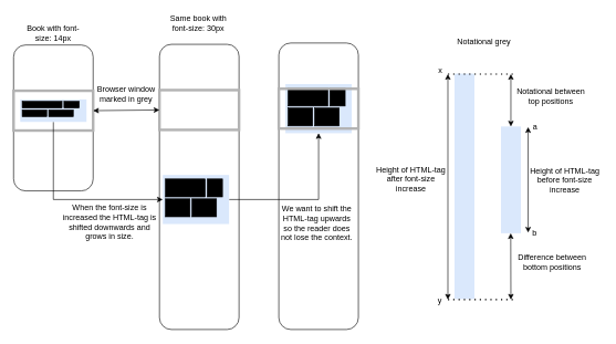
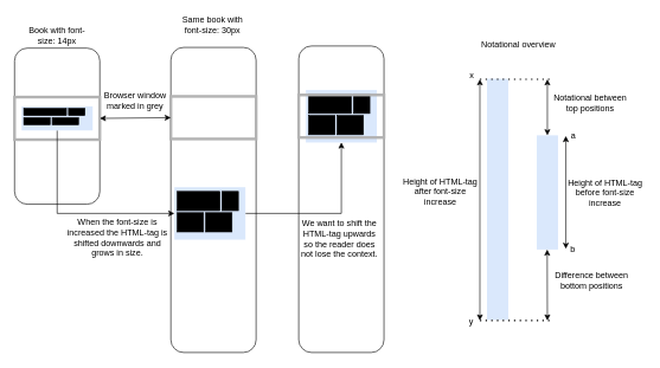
  <mxCell id="0" />
  <mxCell id="1" parent="0" />
  <mxCell id="2" value="" style="rounded=0;whiteSpace=wrap;html=1;fillColor=#dae8fc;strokeColor=none;" vertex="1" parent="1"><mxGeometry x="685" y="110.12" width="30" height="340" as="geometry" /></mxCell>
  <mxCell id="3" value="" style="rounded=1;whiteSpace=wrap;html=1;" vertex="1" parent="1"><mxGeometry x="420" y="64" width="120" height="432" as="geometry" /></mxCell>
  <mxCell id="4" value="" style="rounded=1;whiteSpace=wrap;html=1;" parent="1" vertex="1"><mxGeometry x="240" y="66" width="120" height="430" as="geometry" /></mxCell>
  <mxCell id="5" value="" style="rounded=1;whiteSpace=wrap;html=1;" parent="1" vertex="1"><mxGeometry x="20" y="67" width="120" height="220" as="geometry" /></mxCell>
  <mxCell id="6" value="" style="rounded=0;whiteSpace=wrap;html=1;fillColor=none;strokeColor=#B3B3B3;strokeWidth=4;" parent="1" vertex="1"><mxGeometry x="20" y="136" width="120" height="60" as="geometry" /></mxCell>
  <mxCell id="7" value="" style="rounded=0;whiteSpace=wrap;html=1;fillColor=none;strokeColor=#B3B3B3;strokeWidth=4;" parent="1" vertex="1"><mxGeometry x="240" y="135" width="120" height="60" as="geometry" /></mxCell>
  <mxCell id="8" value="" style="endArrow=classic;startArrow=classic;html=1;rounded=0;entryX=0;entryY=0.5;entryDx=0;entryDy=0;exitX=1;exitY=0.5;exitDx=0;exitDy=0;" parent="1" source="6" target="7" edge="1"><mxGeometry width="50" height="50" relative="1" as="geometry"><mxPoint x="210" y="247" as="sourcePoint" /><mxPoint x="260" y="197" as="targetPoint" /></mxGeometry></mxCell>
  <mxCell id="9" value="Book with font-size: 14px" style="text;html=1;strokeColor=none;fillColor=none;align=center;verticalAlign=middle;whiteSpace=wrap;rounded=0;strokeWidth=3;" parent="1" vertex="1"><mxGeometry x="30" y="35" width="100" height="30" as="geometry" /></mxCell>
  <mxCell id="10" value="Same book with font-size: 30px" style="text;html=1;strokeColor=none;fillColor=none;align=center;verticalAlign=middle;whiteSpace=wrap;rounded=0;strokeWidth=3;" parent="1" vertex="1"><mxGeometry x="249" y="20" width="100" height="30" as="geometry" /></mxCell>
  <mxCell id="11" value="Browser window marked in grey" style="text;html=1;strokeColor=none;fillColor=none;align=center;verticalAlign=middle;whiteSpace=wrap;rounded=0;strokeWidth=4;" parent="1" vertex="1"><mxGeometry x="140" y="126" width="100" height="30" as="geometry" /></mxCell>
  <mxCell id="12" style="edgeStyle=orthogonalEdgeStyle;rounded=0;orthogonalLoop=1;jettySize=auto;html=1;exitX=0.5;exitY=1;exitDx=0;exitDy=0;entryX=0;entryY=0.5;entryDx=0;entryDy=0;" edge="1" parent="1" source="13" target="19"><mxGeometry relative="1" as="geometry" /></mxCell>
  <mxCell id="13" value="" style="rounded=0;whiteSpace=wrap;html=1;fillColor=#dae8fc;strokeColor=none;" vertex="1" parent="1"><mxGeometry x="30" y="149" width="100" height="34" as="geometry" /></mxCell>
  <mxCell id="14" value="" style="rounded=0;whiteSpace=wrap;html=1;fillColor=#000000;" vertex="1" parent="1"><mxGeometry x="33" y="152" width="60" height="10" as="geometry" /></mxCell>
  <mxCell id="15" value="" style="rounded=0;whiteSpace=wrap;html=1;fillColor=#000000;" vertex="1" parent="1"><mxGeometry x="96" y="152" width="23" height="10" as="geometry" /></mxCell>
  <mxCell id="16" value="" style="rounded=0;whiteSpace=wrap;html=1;fillColor=#000000;" vertex="1" parent="1"><mxGeometry x="33" y="165" width="37" height="10" as="geometry" /></mxCell>
  <mxCell id="17" value="" style="rounded=0;whiteSpace=wrap;html=1;fillColor=#000000;" vertex="1" parent="1"><mxGeometry x="73" y="165" width="37" height="10" as="geometry" /></mxCell>
  <mxCell id="18" style="edgeStyle=orthogonalEdgeStyle;rounded=0;orthogonalLoop=1;jettySize=auto;html=1;exitX=1;exitY=0.5;exitDx=0;exitDy=0;entryX=0.5;entryY=1;entryDx=0;entryDy=0;" edge="1" parent="1" source="19" target="25"><mxGeometry relative="1" as="geometry" /></mxCell>
  <mxCell id="19" value="" style="rounded=0;whiteSpace=wrap;html=1;fillColor=#dae8fc;strokeColor=none;" vertex="1" parent="1"><mxGeometry x="245" y="263" width="100" height="74" as="geometry" /></mxCell>
  <mxCell id="20" value="" style="rounded=0;whiteSpace=wrap;html=1;fillColor=#000000;" vertex="1" parent="1"><mxGeometry x="249" y="269" width="60" height="27" as="geometry" /></mxCell>
  <mxCell id="21" value="" style="rounded=0;whiteSpace=wrap;html=1;fillColor=#000000;" vertex="1" parent="1"><mxGeometry x="312" y="269" width="23" height="27" as="geometry" /></mxCell>
  <mxCell id="22" value="" style="rounded=0;whiteSpace=wrap;html=1;fillColor=#000000;" vertex="1" parent="1"><mxGeometry x="249" y="299" width="37" height="27" as="geometry" /></mxCell>
  <mxCell id="23" value="" style="rounded=0;whiteSpace=wrap;html=1;fillColor=#000000;" vertex="1" parent="1"><mxGeometry x="289" y="299" width="37" height="27" as="geometry" /></mxCell>
  <mxCell id="24" value="When the font-size is increased the HTML-tag is shifted downwards and grows in size." style="text;html=1;strokeColor=none;fillColor=none;align=center;verticalAlign=middle;whiteSpace=wrap;rounded=0;strokeWidth=4;" vertex="1" parent="1"><mxGeometry x="90" y="319" width="150" height="30" as="geometry" /></mxCell>
  <mxCell id="25" value="" style="rounded=0;whiteSpace=wrap;html=1;fillColor=#dae8fc;strokeColor=none;" vertex="1" parent="1"><mxGeometry x="430" y="126" width="100" height="74" as="geometry" /></mxCell>
  <mxCell id="26" value="" style="rounded=0;whiteSpace=wrap;html=1;fillColor=#000000;" vertex="1" parent="1"><mxGeometry x="434" y="132" width="60" height="27" as="geometry" /></mxCell>
  <mxCell id="27" value="" style="rounded=0;whiteSpace=wrap;html=1;fillColor=#000000;" vertex="1" parent="1"><mxGeometry x="497" y="132" width="23" height="27" as="geometry" /></mxCell>
  <mxCell id="28" value="" style="rounded=0;whiteSpace=wrap;html=1;fillColor=#000000;" vertex="1" parent="1"><mxGeometry x="434" y="162" width="37" height="27" as="geometry" /></mxCell>
  <mxCell id="29" value="" style="rounded=0;whiteSpace=wrap;html=1;fillColor=#000000;" vertex="1" parent="1"><mxGeometry x="474" y="162" width="37" height="27" as="geometry" /></mxCell>
  <mxCell id="30" value="" style="rounded=0;whiteSpace=wrap;html=1;fillColor=none;strokeColor=#B3B3B3;strokeWidth=4;" vertex="1" parent="1"><mxGeometry x="420" y="133" width="120" height="60" as="geometry" /></mxCell>
  <mxCell id="31" value="We want to shift the HTML-tag upwards so the reader does not lose the context." style="text;html=1;strokeColor=none;fillColor=none;align=center;verticalAlign=middle;whiteSpace=wrap;rounded=0;strokeWidth=4;" vertex="1" parent="1"><mxGeometry x="422" y="321.38" width="111" height="30" as="geometry" /></mxCell>
  <mxCell id="32" value="" style="rounded=0;whiteSpace=wrap;html=1;fillColor=#dae8fc;strokeColor=none;" vertex="1" parent="1"><mxGeometry x="755" y="189.87" width="30" height="161" as="geometry" /></mxCell>
  <mxCell id="33" value="" style="endArrow=classic;startArrow=classic;html=1;rounded=0;" edge="1" parent="1"><mxGeometry width="50" height="50" relative="1" as="geometry"><mxPoint x="675" y="450.87" as="sourcePoint" /><mxPoint x="675" y="110.87" as="targetPoint" /></mxGeometry></mxCell>
  <mxCell id="34" value="Height of HTML-tag after font-size increase" style="text;html=1;strokeColor=none;fillColor=none;align=center;verticalAlign=middle;whiteSpace=wrap;rounded=0;strokeWidth=4;" vertex="1" parent="1"><mxGeometry x="564" y="253.87" width="111" height="30" as="geometry" /></mxCell>
  <mxCell id="35" value="Height of HTML-tag before font-size increase" style="text;html=1;strokeColor=none;fillColor=none;align=center;verticalAlign=middle;whiteSpace=wrap;rounded=0;strokeWidth=4;" vertex="1" parent="1"><mxGeometry x="796" y="255.87" width="111" height="30" as="geometry" /></mxCell>
  <mxCell id="36" value="" style="endArrow=classic;startArrow=classic;html=1;rounded=0;" edge="1" parent="1"><mxGeometry width="50" height="50" relative="1" as="geometry"><mxPoint x="796" y="190.87" as="sourcePoint" /><mxPoint x="796" y="349.87" as="targetPoint" /></mxGeometry></mxCell>
  <mxCell id="37" value="" style="endArrow=classic;startArrow=classic;html=1;rounded=0;entryX=0.5;entryY=0;entryDx=0;entryDy=0;" edge="1" parent="1" target="32"><mxGeometry width="50" height="50" relative="1" as="geometry"><mxPoint x="770" y="110.87" as="sourcePoint" /><mxPoint x="775" y="270.87" as="targetPoint" /></mxGeometry></mxCell>
  <mxCell id="38" value="" style="endArrow=classic;startArrow=classic;html=1;rounded=0;" edge="1" parent="1"><mxGeometry width="50" height="50" relative="1" as="geometry"><mxPoint x="769.75" y="350.87" as="sourcePoint" /><mxPoint x="770" y="450.87" as="targetPoint" /></mxGeometry></mxCell>
  <mxCell id="39" value="" style="endArrow=none;dashed=1;html=1;dashPattern=1 3;strokeWidth=2;rounded=0;" edge="1" parent="1"><mxGeometry width="50" height="50" relative="1" as="geometry"><mxPoint x="675" y="450.87" as="sourcePoint" /><mxPoint x="775" y="450.87" as="targetPoint" /></mxGeometry></mxCell>
  <mxCell id="40" value="" style="endArrow=none;dashed=1;html=1;dashPattern=1 3;strokeWidth=2;rounded=0;" edge="1" parent="1"><mxGeometry width="50" height="50" relative="1" as="geometry"><mxPoint x="675" y="110.87" as="sourcePoint" /><mxPoint x="775" y="110.87" as="targetPoint" /></mxGeometry></mxCell>
  <mxCell id="41" value="Notational between top positions" style="text;html=1;strokeColor=none;fillColor=none;align=center;verticalAlign=middle;whiteSpace=wrap;rounded=0;strokeWidth=4;" vertex="1" parent="1"><mxGeometry x="775" y="129.87" width="111" height="30" as="geometry" /></mxCell>
  <mxCell id="42" value="Difference between bottom positions" style="text;html=1;strokeColor=none;fillColor=none;align=center;verticalAlign=middle;whiteSpace=wrap;rounded=0;strokeWidth=4;" vertex="1" parent="1"><mxGeometry x="777" y="378.87" width="111" height="30" as="geometry" /></mxCell>
- <mxCell id="43" value="Notational grey" style="text;html=1;strokeColor=none;fillColor=none;align=center;verticalAlign=middle;whiteSpace=wrap;rounded=0;strokeWidth=4;" vertex="1" parent="1"><mxGeometry x="674" y="47" width="111" height="30" as="geometry" /></mxCell>
+ <mxCell id="43" value="Notational overview" style="text;html=1;strokeColor=none;fillColor=none;align=center;verticalAlign=middle;whiteSpace=wrap;rounded=0;strokeWidth=4;" vertex="1" parent="1"><mxGeometry x="674" y="47" width="111" height="30" as="geometry" /></mxCell>
  <mxCell id="44" value="x" style="text;html=1;strokeColor=none;fillColor=none;align=center;verticalAlign=middle;whiteSpace=wrap;rounded=0;strokeWidth=4;" vertex="1" parent="1"><mxGeometry x="649" y="91" width="30" height="30" as="geometry" /></mxCell>
  <mxCell id="45" value="y&lt;span style=&quot;color: rgba(0, 0, 0, 0); font-family: monospace; font-size: 0px; text-align: start;&quot;&gt;%3CmxGraphModel%3E%3Croot%3E%3CmxCell%20id%3D%220%22%2F%3E%3CmxCell%20id%3D%221%22%20parent%3D%220%22%2F%3E%3CmxCell%20id%3D%222%22%20value%3D%22x%22%20style%3D%22text%3Bhtml%3D1%3BstrokeColor%3Dnone%3BfillColor%3Dnone%3Balign%3Dcenter%3BverticalAlign%3Dmiddle%3BwhiteSpace%3Dwrap%3Brounded%3D0%3BstrokeWidth%3D4%3B%22%20vertex%3D%221%22%20parent%3D%221%22%3E%3CmxGeometry%20x%3D%22789%22%20y%3D%22210%22%20width%3D%2230%22%20height%3D%2230%22%20as%3D%22geometry%22%2F%3E%3C%2FmxCell%3E%3C%2Froot%3E%3C%2FmxGraphModel%3E&lt;/span&gt;" style="text;html=1;strokeColor=none;fillColor=none;align=center;verticalAlign=middle;whiteSpace=wrap;rounded=0;strokeWidth=4;" vertex="1" parent="1"><mxGeometry x="648" y="437" width="30" height="30" as="geometry" /></mxCell>
  <mxCell id="46" value="b" style="text;html=1;strokeColor=none;fillColor=none;align=center;verticalAlign=middle;whiteSpace=wrap;rounded=0;strokeWidth=4;" vertex="1" parent="1"><mxGeometry x="791" y="336" width="30" height="30" as="geometry" /></mxCell>
  <mxCell id="47" value="a" style="text;html=1;strokeColor=none;fillColor=none;align=center;verticalAlign=middle;whiteSpace=wrap;rounded=0;strokeWidth=4;" vertex="1" parent="1"><mxGeometry x="792" y="175" width="30" height="30" as="geometry" /></mxCell>
